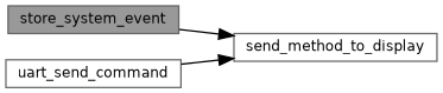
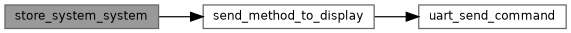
  digraph {
    rankdir=LR
    node [color=grey40 fillcolor=white fontname=Helvetica fontsize=10 shape=box style=filled]
    edge [color=black fontname=Helvetica fontsize=10 labelfontname=Helvetica labelfontsize=10 style=solid]
-   n1 [color=gray40 fillcolor=grey60 fontcolor=black height=0.2 label=store_system_event width=0.4]
+   n1 [color=gray40 fillcolor=grey60 fontcolor=black height=0.2 label=store_system_system width=0.4]
    n2 [height=0.2 label=send_method_to_display width=0.4]
    n3 [height=0.2 label=uart_send_command width=0.4]
    n1 -> n2
-   n3 -> n2
+   n2 -> n3
  }
